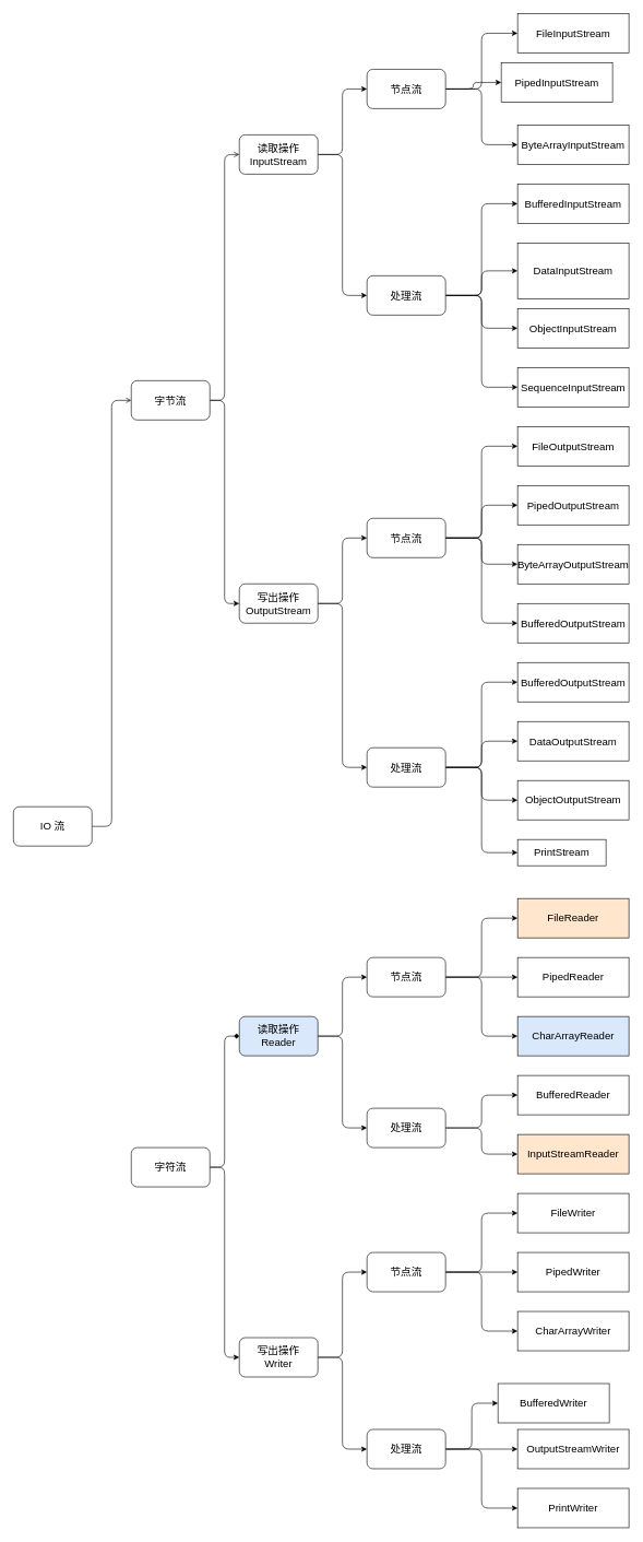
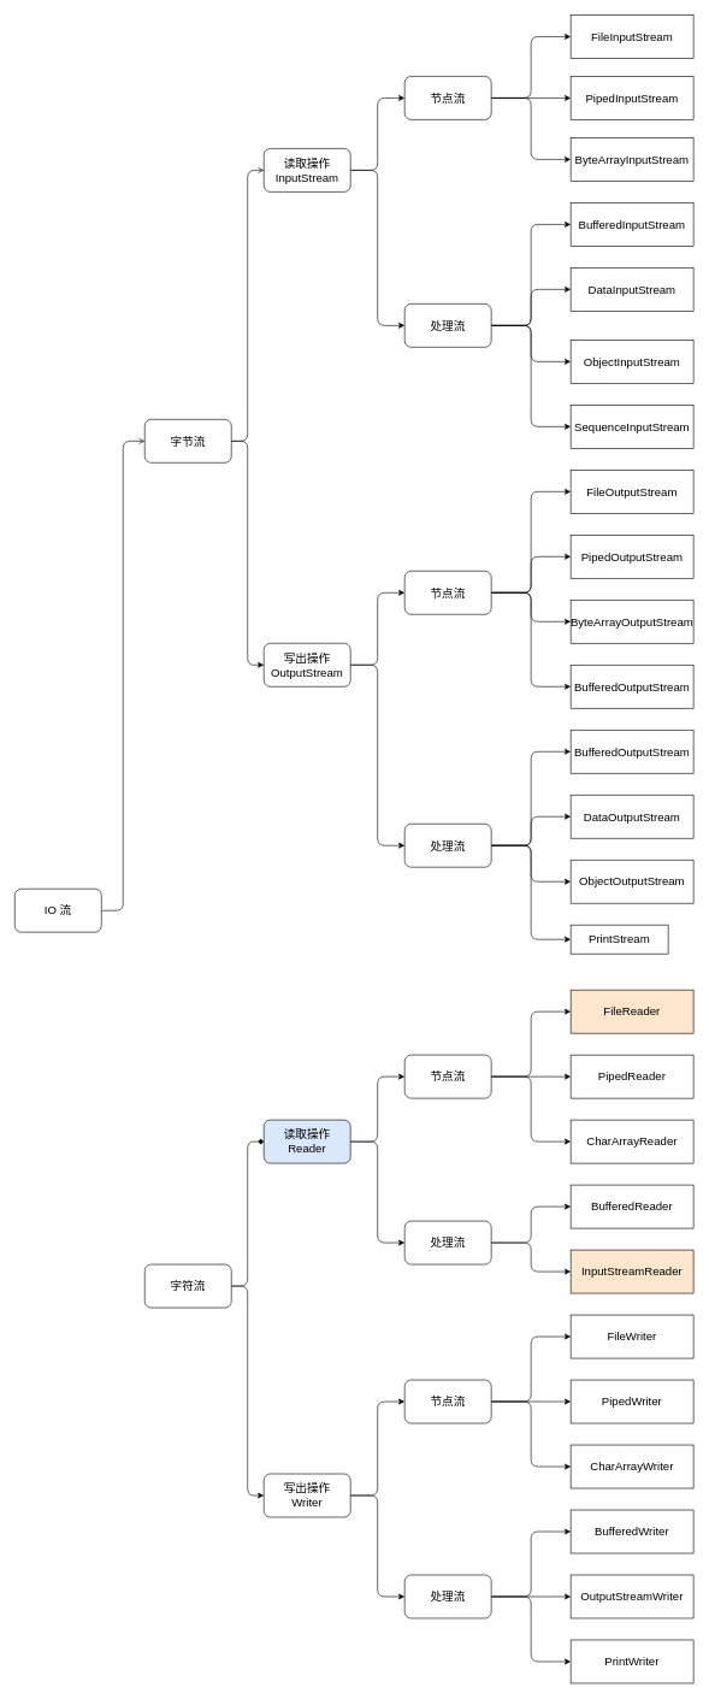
  <mxCell id="0" />
  <mxCell id="1" parent="0" />
  <mxCell id="2" style="edgeStyle=orthogonalEdgeStyle;html=1;exitX=1;exitY=0.5;exitDx=0;exitDy=0;entryX=0;entryY=0.5;entryDx=0;entryDy=0;fontSize=16;endArrow=open;" parent="1" source="3" target="6" edge="1"><mxGeometry relative="1" as="geometry" /></mxCell>
  <mxCell id="3" value="IO 流" style="rounded=1;whiteSpace=wrap;html=1;fontSize=16;" parent="1" vertex="1"><mxGeometry x="20" y="1230" width="120" height="60" as="geometry" /></mxCell>
  <mxCell id="4" style="edgeStyle=orthogonalEdgeStyle;html=1;exitX=1;exitY=0.5;exitDx=0;exitDy=0;entryX=0;entryY=0.5;entryDx=0;entryDy=0;fontSize=16;endArrow=open;" parent="1" source="6" target="12" edge="1"><mxGeometry relative="1" as="geometry" /></mxCell>
  <mxCell id="5" style="edgeStyle=orthogonalEdgeStyle;html=1;exitX=1;exitY=0.5;exitDx=0;exitDy=0;entryX=0;entryY=0.5;entryDx=0;entryDy=0;fontSize=16;" parent="1" source="6" target="15" edge="1"><mxGeometry relative="1" as="geometry" /></mxCell>
  <mxCell id="6" value="字节流" style="rounded=1;whiteSpace=wrap;html=1;fontSize=16;" parent="1" vertex="1"><mxGeometry x="200" y="580" width="120" height="60" as="geometry" /></mxCell>
  <mxCell id="7" style="edgeStyle=orthogonalEdgeStyle;html=1;exitX=1;exitY=0.5;exitDx=0;exitDy=0;entryX=0;entryY=0.5;entryDx=0;entryDy=0;fontSize=16;endArrow=diamond;" parent="1" source="9" target="18" edge="1"><mxGeometry relative="1" as="geometry" /></mxCell>
  <mxCell id="8" style="edgeStyle=orthogonalEdgeStyle;html=1;exitX=1;exitY=0.5;exitDx=0;exitDy=0;entryX=0;entryY=0.5;entryDx=0;entryDy=0;fontSize=16;" parent="1" source="9" target="21" edge="1"><mxGeometry relative="1" as="geometry" /></mxCell>
  <mxCell id="9" value="字符流" style="rounded=1;whiteSpace=wrap;html=1;fontSize=16;" parent="1" vertex="1"><mxGeometry x="200" y="1750" width="120" height="60" as="geometry" /></mxCell>
  <mxCell id="10" style="edgeStyle=orthogonalEdgeStyle;html=1;exitX=1;exitY=0.5;exitDx=0;exitDy=0;entryX=0;entryY=0.5;entryDx=0;entryDy=0;fontSize=16;" parent="1" source="12" target="25" edge="1"><mxGeometry relative="1" as="geometry" /></mxCell>
  <mxCell id="11" style="edgeStyle=orthogonalEdgeStyle;html=1;exitX=1;exitY=0.5;exitDx=0;exitDy=0;entryX=0;entryY=0.5;entryDx=0;entryDy=0;fontSize=16;" parent="1" source="12" target="30" edge="1"><mxGeometry relative="1" as="geometry" /></mxCell>
  <mxCell id="12" value="读取操作&lt;br style=&quot;font-size: 16px;&quot;&gt;InputStream" style="rounded=1;whiteSpace=wrap;html=1;fontSize=16;" parent="1" vertex="1"><mxGeometry x="365" y="205" width="120" height="60" as="geometry" /></mxCell>
  <mxCell id="13" style="edgeStyle=orthogonalEdgeStyle;html=1;exitX=1;exitY=0.5;exitDx=0;exitDy=0;entryX=0;entryY=0.5;entryDx=0;entryDy=0;fontSize=16;" parent="1" source="15" target="35" edge="1"><mxGeometry relative="1" as="geometry" /></mxCell>
  <mxCell id="14" style="edgeStyle=orthogonalEdgeStyle;html=1;exitX=1;exitY=0.5;exitDx=0;exitDy=0;entryX=0;entryY=0.5;entryDx=0;entryDy=0;fontSize=16;" parent="1" source="15" target="40" edge="1"><mxGeometry relative="1" as="geometry" /></mxCell>
  <mxCell id="15" value="写出操作&lt;br style=&quot;font-size: 16px;&quot;&gt;OutputStream" style="rounded=1;whiteSpace=wrap;html=1;fontSize=16;" parent="1" vertex="1"><mxGeometry x="365" y="890" width="120" height="60" as="geometry" /></mxCell>
  <mxCell id="16" style="edgeStyle=orthogonalEdgeStyle;html=1;exitX=1;exitY=0.5;exitDx=0;exitDy=0;entryX=0;entryY=0.5;entryDx=0;entryDy=0;fontSize=16;" parent="1" source="18" target="44" edge="1"><mxGeometry relative="1" as="geometry" /></mxCell>
  <mxCell id="17" style="edgeStyle=orthogonalEdgeStyle;html=1;exitX=1;exitY=0.5;exitDx=0;exitDy=0;entryX=0;entryY=0.5;entryDx=0;entryDy=0;fontSize=16;" parent="1" source="18" target="47" edge="1"><mxGeometry relative="1" as="geometry" /></mxCell>
  <mxCell id="18" value="读取操作&lt;br style=&quot;font-size: 16px;&quot;&gt;Reader" style="rounded=1;whiteSpace=wrap;html=1;fontSize=16;fillColor=#dae8fc;" parent="1" vertex="1"><mxGeometry x="365" y="1550" width="120" height="60" as="geometry" /></mxCell>
  <mxCell id="19" style="edgeStyle=orthogonalEdgeStyle;html=1;exitX=1;exitY=0.5;exitDx=0;exitDy=0;entryX=0;entryY=0.5;entryDx=0;entryDy=0;fontSize=16;" parent="1" source="21" target="51" edge="1"><mxGeometry relative="1" as="geometry" /></mxCell>
  <mxCell id="20" style="edgeStyle=orthogonalEdgeStyle;html=1;exitX=1;exitY=0.5;exitDx=0;exitDy=0;entryX=0;entryY=0.5;entryDx=0;entryDy=0;fontSize=16;" parent="1" source="21" target="55" edge="1"><mxGeometry relative="1" as="geometry" /></mxCell>
  <mxCell id="21" value="写出操作&lt;br style=&quot;font-size: 16px;&quot;&gt;Writer" style="rounded=1;whiteSpace=wrap;html=1;fontSize=16;" parent="1" vertex="1"><mxGeometry x="365" y="2040" width="120" height="60" as="geometry" /></mxCell>
  <mxCell id="22" style="edgeStyle=orthogonalEdgeStyle;html=1;exitX=1;exitY=0.5;exitDx=0;exitDy=0;entryX=0;entryY=0.5;entryDx=0;entryDy=0;fontSize=16;" parent="1" source="25" target="56" edge="1"><mxGeometry relative="1" as="geometry" /></mxCell>
  <mxCell id="23" style="edgeStyle=orthogonalEdgeStyle;html=1;exitX=1;exitY=0.5;exitDx=0;exitDy=0;entryX=0;entryY=0.5;entryDx=0;entryDy=0;fontSize=16;" parent="1" source="25" target="58" edge="1"><mxGeometry relative="1" as="geometry" /></mxCell>
  <mxCell id="24" style="edgeStyle=orthogonalEdgeStyle;html=1;exitX=1;exitY=0.5;exitDx=0;exitDy=0;entryX=0;entryY=0.5;entryDx=0;entryDy=0;fontSize=16;" parent="1" source="25" target="57" edge="1"><mxGeometry relative="1" as="geometry" /></mxCell>
  <mxCell id="25" value="节点流" style="rounded=1;whiteSpace=wrap;html=1;fontSize=16;" parent="1" vertex="1"><mxGeometry x="560" y="105" width="120" height="60" as="geometry" /></mxCell>
  <mxCell id="26" style="edgeStyle=orthogonalEdgeStyle;html=1;exitX=1;exitY=0.5;exitDx=0;exitDy=0;entryX=0;entryY=0.5;entryDx=0;entryDy=0;fontSize=16;" edge="1" parent="1" source="30" target="59"><mxGeometry relative="1" as="geometry" /></mxCell>
  <mxCell id="27" style="edgeStyle=orthogonalEdgeStyle;html=1;exitX=1;exitY=0.5;exitDx=0;exitDy=0;entryX=0;entryY=0.5;entryDx=0;entryDy=0;fontSize=16;" edge="1" parent="1" source="30" target="60"><mxGeometry relative="1" as="geometry" /></mxCell>
  <mxCell id="28" style="edgeStyle=orthogonalEdgeStyle;html=1;exitX=1;exitY=0.5;exitDx=0;exitDy=0;entryX=0;entryY=0.5;entryDx=0;entryDy=0;fontSize=16;" edge="1" parent="1" source="30" target="61"><mxGeometry relative="1" as="geometry" /></mxCell>
  <mxCell id="29" style="edgeStyle=orthogonalEdgeStyle;html=1;exitX=1;exitY=0.5;exitDx=0;exitDy=0;entryX=0;entryY=0.5;entryDx=0;entryDy=0;fontSize=16;" edge="1" parent="1" source="30" target="62"><mxGeometry relative="1" as="geometry" /></mxCell>
  <mxCell id="30" value="处理流" style="rounded=1;whiteSpace=wrap;html=1;fontSize=16;" parent="1" vertex="1"><mxGeometry x="560" y="420" width="120" height="60" as="geometry" /></mxCell>
  <mxCell id="31" style="edgeStyle=orthogonalEdgeStyle;html=1;exitX=1;exitY=0.5;exitDx=0;exitDy=0;entryX=0;entryY=0.5;entryDx=0;entryDy=0;fontSize=16;" edge="1" parent="1" source="35" target="63"><mxGeometry relative="1" as="geometry" /></mxCell>
  <mxCell id="32" style="edgeStyle=orthogonalEdgeStyle;html=1;exitX=1;exitY=0.5;exitDx=0;exitDy=0;entryX=0;entryY=0.5;entryDx=0;entryDy=0;fontSize=16;" edge="1" parent="1" source="35" target="64"><mxGeometry relative="1" as="geometry" /></mxCell>
  <mxCell id="33" style="edgeStyle=orthogonalEdgeStyle;html=1;exitX=1;exitY=0.5;exitDx=0;exitDy=0;entryX=0;entryY=0.5;entryDx=0;entryDy=0;fontSize=16;" edge="1" parent="1" source="35" target="65"><mxGeometry relative="1" as="geometry" /></mxCell>
  <mxCell id="34" style="edgeStyle=orthogonalEdgeStyle;html=1;exitX=1;exitY=0.5;exitDx=0;exitDy=0;entryX=0;entryY=0.5;entryDx=0;entryDy=0;fontSize=16;" edge="1" parent="1" source="35" target="66"><mxGeometry relative="1" as="geometry" /></mxCell>
  <mxCell id="35" value="节点流" style="rounded=1;whiteSpace=wrap;html=1;fontSize=16;" parent="1" vertex="1"><mxGeometry x="560" y="790" width="120" height="60" as="geometry" /></mxCell>
  <mxCell id="36" style="edgeStyle=orthogonalEdgeStyle;html=1;exitX=1;exitY=0.5;exitDx=0;exitDy=0;entryX=0;entryY=0.5;entryDx=0;entryDy=0;fontSize=16;" edge="1" parent="1" source="40" target="67"><mxGeometry relative="1" as="geometry" /></mxCell>
  <mxCell id="37" style="edgeStyle=orthogonalEdgeStyle;html=1;exitX=1;exitY=0.5;exitDx=0;exitDy=0;entryX=0;entryY=0.5;entryDx=0;entryDy=0;fontSize=16;" edge="1" parent="1" source="40" target="68"><mxGeometry relative="1" as="geometry" /></mxCell>
  <mxCell id="38" style="edgeStyle=orthogonalEdgeStyle;html=1;exitX=1;exitY=0.5;exitDx=0;exitDy=0;entryX=0;entryY=0.5;entryDx=0;entryDy=0;fontSize=16;" edge="1" parent="1" source="40" target="69"><mxGeometry relative="1" as="geometry" /></mxCell>
  <mxCell id="39" style="edgeStyle=orthogonalEdgeStyle;html=1;exitX=1;exitY=0.5;exitDx=0;exitDy=0;entryX=0;entryY=0.5;entryDx=0;entryDy=0;fontSize=16;" edge="1" parent="1" source="40" target="70"><mxGeometry relative="1" as="geometry" /></mxCell>
  <mxCell id="40" value="处理流" style="rounded=1;whiteSpace=wrap;html=1;fontSize=16;" parent="1" vertex="1"><mxGeometry x="560" y="1140" width="120" height="60" as="geometry" /></mxCell>
  <mxCell id="41" style="edgeStyle=orthogonalEdgeStyle;html=1;exitX=1;exitY=0.5;exitDx=0;exitDy=0;entryX=0;entryY=0.5;entryDx=0;entryDy=0;fontSize=16;" edge="1" parent="1" source="44" target="71"><mxGeometry relative="1" as="geometry" /></mxCell>
  <mxCell id="42" style="edgeStyle=orthogonalEdgeStyle;html=1;exitX=1;exitY=0.5;exitDx=0;exitDy=0;entryX=0;entryY=0.5;entryDx=0;entryDy=0;fontSize=16;" edge="1" parent="1" source="44" target="72"><mxGeometry relative="1" as="geometry" /></mxCell>
  <mxCell id="43" style="edgeStyle=orthogonalEdgeStyle;html=1;exitX=1;exitY=0.5;exitDx=0;exitDy=0;entryX=0;entryY=0.5;entryDx=0;entryDy=0;fontSize=16;" edge="1" parent="1" source="44" target="73"><mxGeometry relative="1" as="geometry" /></mxCell>
  <mxCell id="44" value="节点流" style="rounded=1;whiteSpace=wrap;html=1;fontSize=16;" parent="1" vertex="1"><mxGeometry x="560" y="1460" width="120" height="60" as="geometry" /></mxCell>
  <mxCell id="45" style="edgeStyle=orthogonalEdgeStyle;html=1;exitX=1;exitY=0.5;exitDx=0;exitDy=0;entryX=0;entryY=0.5;entryDx=0;entryDy=0;fontSize=16;" edge="1" parent="1" source="47" target="74"><mxGeometry relative="1" as="geometry" /></mxCell>
  <mxCell id="46" style="edgeStyle=orthogonalEdgeStyle;html=1;exitX=1;exitY=0.5;exitDx=0;exitDy=0;entryX=0;entryY=0.5;entryDx=0;entryDy=0;fontSize=16;" edge="1" parent="1" source="47" target="75"><mxGeometry relative="1" as="geometry" /></mxCell>
  <mxCell id="47" value="处理流" style="rounded=1;whiteSpace=wrap;html=1;fontSize=16;" parent="1" vertex="1"><mxGeometry x="560" y="1690" width="120" height="60" as="geometry" /></mxCell>
  <mxCell id="48" style="edgeStyle=orthogonalEdgeStyle;html=1;exitX=1;exitY=0.5;exitDx=0;exitDy=0;entryX=0;entryY=0.5;entryDx=0;entryDy=0;fontSize=16;" edge="1" parent="1" source="51" target="76"><mxGeometry relative="1" as="geometry" /></mxCell>
  <mxCell id="49" style="edgeStyle=orthogonalEdgeStyle;html=1;exitX=1;exitY=0.5;exitDx=0;exitDy=0;entryX=0;entryY=0.5;entryDx=0;entryDy=0;fontSize=16;" edge="1" parent="1" source="51" target="77"><mxGeometry relative="1" as="geometry" /></mxCell>
  <mxCell id="50" style="edgeStyle=orthogonalEdgeStyle;html=1;exitX=1;exitY=0.5;exitDx=0;exitDy=0;entryX=0;entryY=0.5;entryDx=0;entryDy=0;fontSize=16;" edge="1" parent="1" source="51" target="78"><mxGeometry relative="1" as="geometry" /></mxCell>
  <mxCell id="51" value="节点流" style="rounded=1;whiteSpace=wrap;html=1;fontSize=16;" parent="1" vertex="1"><mxGeometry x="560" y="1910" width="120" height="60" as="geometry" /></mxCell>
  <mxCell id="52" style="edgeStyle=orthogonalEdgeStyle;html=1;exitX=1;exitY=0.5;exitDx=0;exitDy=0;entryX=0;entryY=0.5;entryDx=0;entryDy=0;fontSize=16;" edge="1" parent="1" source="55" target="79"><mxGeometry relative="1" as="geometry" /></mxCell>
  <mxCell id="53" style="edgeStyle=orthogonalEdgeStyle;html=1;exitX=1;exitY=0.5;exitDx=0;exitDy=0;entryX=0;entryY=0.5;entryDx=0;entryDy=0;fontSize=16;" edge="1" parent="1" source="55" target="80"><mxGeometry relative="1" as="geometry" /></mxCell>
  <mxCell id="54" style="edgeStyle=orthogonalEdgeStyle;html=1;exitX=1;exitY=0.5;exitDx=0;exitDy=0;entryX=0;entryY=0.5;entryDx=0;entryDy=0;fontSize=16;" edge="1" parent="1" source="55" target="81"><mxGeometry relative="1" as="geometry" /></mxCell>
  <mxCell id="55" value="处理流" style="rounded=1;whiteSpace=wrap;html=1;fontSize=16;" parent="1" vertex="1"><mxGeometry x="560" y="2180" width="120" height="60" as="geometry" /></mxCell>
  <mxCell id="56" value="FileInputStream" style="rounded=0;whiteSpace=wrap;html=1;fontSize=16;" parent="1" vertex="1"><mxGeometry x="790" y="20" width="170" height="60" as="geometry" /></mxCell>
  <mxCell id="57" value="ByteArrayInputStream" style="rounded=0;whiteSpace=wrap;html=1;fontSize=16;" parent="1" vertex="1"><mxGeometry x="790" y="190" width="170" height="60" as="geometry" /></mxCell>
- <mxCell id="58" value="PipedInputStream" style="rounded=0;whiteSpace=wrap;html=1;fontSize=16;" parent="1" vertex="1"><mxGeometry x="765" y="95" width="170" height="60" as="geometry" /></mxCell>
+ <mxCell id="58" value="PipedInputStream" style="rounded=0;whiteSpace=wrap;html=1;fontSize=16;" parent="1" vertex="1"><mxGeometry x="790" y="105" width="170" height="60" as="geometry" /></mxCell>
  <mxCell id="59" value="BufferedInputStream" style="rounded=0;whiteSpace=wrap;html=1;fontSize=16;" vertex="1" parent="1"><mxGeometry x="790" y="280" width="170" height="60" as="geometry" /></mxCell>
- <mxCell id="60" value="DataInputStream" style="rounded=0;whiteSpace=wrap;html=1;fontSize=16;" vertex="1" parent="1"><mxGeometry x="790" y="370" width="170" height="85" as="geometry" /></mxCell>
+ <mxCell id="60" value="DataInputStream" style="rounded=0;whiteSpace=wrap;html=1;fontSize=16;" vertex="1" parent="1"><mxGeometry x="790" y="370" width="170" height="60" as="geometry" /></mxCell>
  <mxCell id="61" value="ObjectInputStream" style="rounded=0;whiteSpace=wrap;html=1;fontSize=16;" vertex="1" parent="1"><mxGeometry x="790" y="470" width="170" height="60" as="geometry" /></mxCell>
  <mxCell id="62" value="SequenceInputStream" style="rounded=0;whiteSpace=wrap;html=1;fontSize=16;" vertex="1" parent="1"><mxGeometry x="790" y="560" width="170" height="60" as="geometry" /></mxCell>
  <mxCell id="63" value="FileOutputStream" style="rounded=0;whiteSpace=wrap;html=1;fontSize=16;" vertex="1" parent="1"><mxGeometry x="790" y="650" width="170" height="60" as="geometry" /></mxCell>
  <mxCell id="64" value="PipedOutputStream" style="rounded=0;whiteSpace=wrap;html=1;fontSize=16;" vertex="1" parent="1"><mxGeometry x="790" y="740" width="170" height="60" as="geometry" /></mxCell>
  <mxCell id="65" value="ByteArrayOutputStream" style="rounded=0;whiteSpace=wrap;html=1;fontSize=16;" vertex="1" parent="1"><mxGeometry x="790" y="830" width="170" height="60" as="geometry" /></mxCell>
  <mxCell id="66" value="BufferedOutputStream" style="rounded=0;whiteSpace=wrap;html=1;fontSize=16;" vertex="1" parent="1"><mxGeometry x="790" y="920" width="170" height="60" as="geometry" /></mxCell>
  <mxCell id="67" value="BufferedOutputStream" style="rounded=0;whiteSpace=wrap;html=1;fontSize=16;" vertex="1" parent="1"><mxGeometry x="790" y="1010" width="170" height="60" as="geometry" /></mxCell>
  <mxCell id="68" value="DataOutputStream" style="rounded=0;whiteSpace=wrap;html=1;fontSize=16;" vertex="1" parent="1"><mxGeometry x="790" y="1100" width="170" height="60" as="geometry" /></mxCell>
  <mxCell id="69" value="ObjectOutputStream" style="rounded=0;whiteSpace=wrap;html=1;fontSize=16;" vertex="1" parent="1"><mxGeometry x="790" y="1190" width="170" height="60" as="geometry" /></mxCell>
  <mxCell id="70" value="PrintStream" style="rounded=0;whiteSpace=wrap;html=1;fontSize=16;" vertex="1" parent="1"><mxGeometry x="790" y="1280" width="135" height="40" as="geometry" /></mxCell>
  <mxCell id="71" value="FileReader" style="rounded=0;whiteSpace=wrap;html=1;fontSize=16;fillColor=#ffe6cc;" vertex="1" parent="1"><mxGeometry x="790" y="1370" width="170" height="60" as="geometry" /></mxCell>
  <mxCell id="72" value="PipedReader" style="rounded=0;whiteSpace=wrap;html=1;fontSize=16;" vertex="1" parent="1"><mxGeometry x="790" y="1460" width="170" height="60" as="geometry" /></mxCell>
- <mxCell id="73" value="CharArrayReader" style="rounded=0;whiteSpace=wrap;html=1;fontSize=16;fillColor=#dae8fc;" vertex="1" parent="1"><mxGeometry x="790" y="1550" width="170" height="60" as="geometry" /></mxCell>
+ <mxCell id="73" value="CharArrayReader" style="rounded=0;whiteSpace=wrap;html=1;fontSize=16;" vertex="1" parent="1"><mxGeometry x="790" y="1550" width="170" height="60" as="geometry" /></mxCell>
  <mxCell id="74" value="BufferedReader" style="rounded=0;whiteSpace=wrap;html=1;fontSize=16;" vertex="1" parent="1"><mxGeometry x="790" y="1640" width="170" height="60" as="geometry" /></mxCell>
  <mxCell id="75" value="InputStreamReader" style="rounded=0;whiteSpace=wrap;html=1;fontSize=16;fillColor=#ffe6cc;" vertex="1" parent="1"><mxGeometry x="790" y="1730" width="170" height="60" as="geometry" /></mxCell>
  <mxCell id="76" value="FileWriter" style="rounded=0;whiteSpace=wrap;html=1;fontSize=16;" vertex="1" parent="1"><mxGeometry x="790" y="1820" width="170" height="60" as="geometry" /></mxCell>
  <mxCell id="77" value="PipedWriter" style="rounded=0;whiteSpace=wrap;html=1;fontSize=16;" vertex="1" parent="1"><mxGeometry x="790" y="1910" width="170" height="60" as="geometry" /></mxCell>
  <mxCell id="78" value="CharArrayWriter" style="rounded=0;whiteSpace=wrap;html=1;fontSize=16;" vertex="1" parent="1"><mxGeometry x="790" y="2000" width="170" height="60" as="geometry" /></mxCell>
- <mxCell id="79" value="BufferedWriter" style="rounded=0;whiteSpace=wrap;html=1;fontSize=16;" vertex="1" parent="1"><mxGeometry x="760" y="2110" width="170" height="60" as="geometry" /></mxCell>
+ <mxCell id="79" value="BufferedWriter" style="rounded=0;whiteSpace=wrap;html=1;fontSize=16;" vertex="1" parent="1"><mxGeometry x="790" y="2090" width="170" height="60" as="geometry" /></mxCell>
  <mxCell id="80" value="OutputStreamWriter" style="rounded=0;whiteSpace=wrap;html=1;fontSize=16;" vertex="1" parent="1"><mxGeometry x="790" y="2180" width="170" height="60" as="geometry" /></mxCell>
  <mxCell id="81" value="PrintWriter" style="rounded=0;whiteSpace=wrap;html=1;fontSize=16;" vertex="1" parent="1"><mxGeometry x="790" y="2270" width="170" height="60" as="geometry" /></mxCell>
